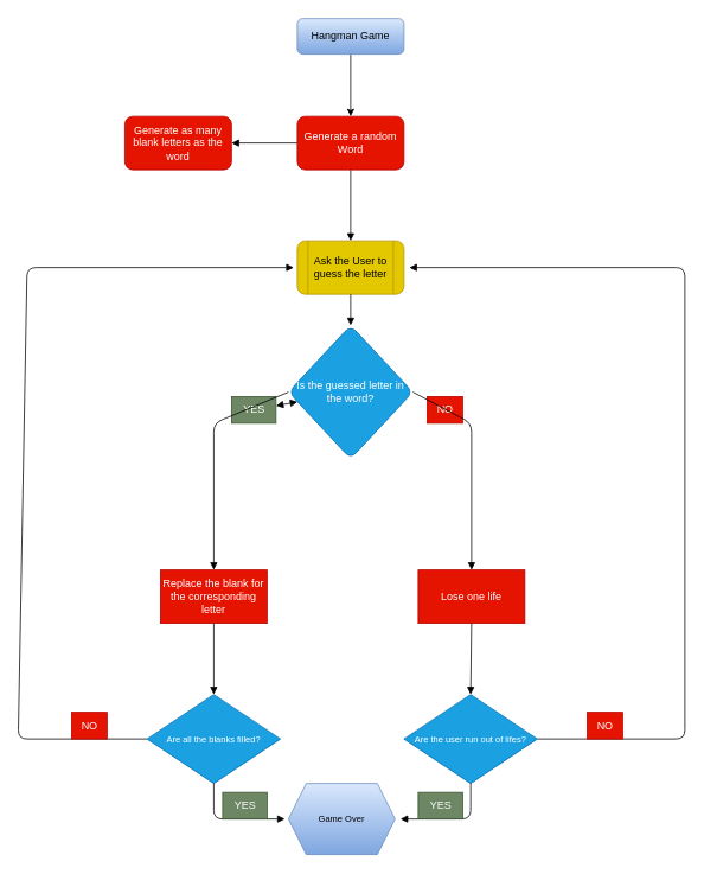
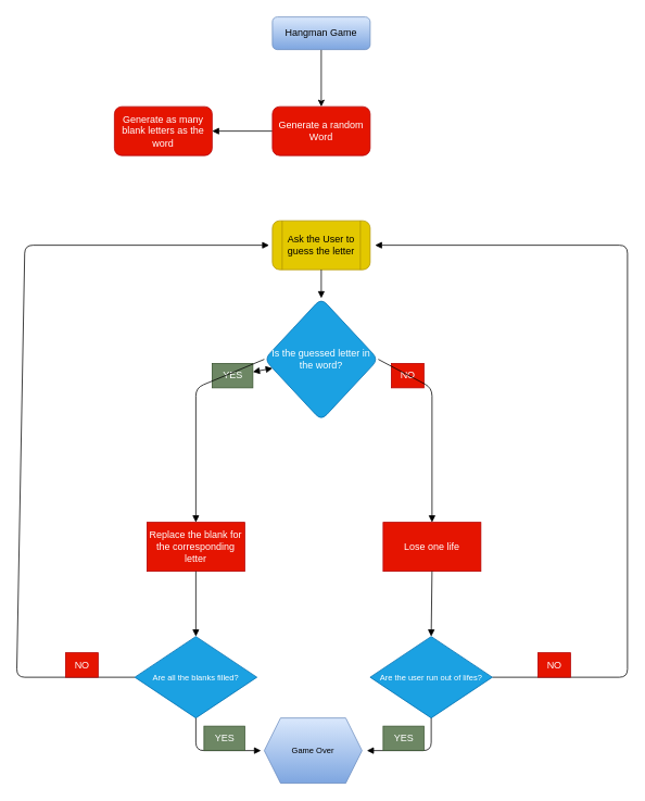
  <mxCell id="0" />
  <mxCell id="1" parent="0" />
  <mxCell id="2" value="" style="edgeStyle=orthogonalEdgeStyle;rounded=0;orthogonalLoop=1;jettySize=auto;html=1;" edge="1" parent="1" source="3" target="6"><mxGeometry relative="1" as="geometry" /></mxCell>
  <mxCell id="3" value="Hangman Game" style="rounded=1;whiteSpace=wrap;html=1;fontSize=12;glass=0;strokeWidth=1;shadow=0;fillColor=#dae8fc;strokeColor=#6c8ebf;gradientColor=#7ea6e0;" parent="1" vertex="1"><mxGeometry x="334" y="20" width="120" height="40" as="geometry" /></mxCell>
  <mxCell id="4" value="" style="edgeStyle=orthogonalEdgeStyle;rounded=0;orthogonalLoop=1;jettySize=auto;html=1;strokeColor=default;endArrow=block;endFill=1;" edge="1" parent="1" source="6" target="7"><mxGeometry relative="1" as="geometry" /></mxCell>
- <mxCell id="5" value="" style="edgeStyle=orthogonalEdgeStyle;rounded=0;orthogonalLoop=1;jettySize=auto;html=1;strokeColor=default;endArrow=block;endFill=1;" edge="1" parent="1" source="6" target="8"><mxGeometry relative="1" as="geometry" /></mxCell>
  <mxCell id="6" value="Generate a random Word" style="rounded=1;whiteSpace=wrap;html=1;glass=0;strokeWidth=1;shadow=0;fillColor=#e51400;fontColor=#ffffff;strokeColor=#B20000;" vertex="1" parent="1"><mxGeometry x="334" y="130" width="120" height="60" as="geometry" /></mxCell>
  <mxCell id="7" value="Generate as many blank letters as the word" style="rounded=1;whiteSpace=wrap;html=1;glass=0;strokeWidth=1;shadow=0;fillColor=#e51400;fontColor=#ffffff;strokeColor=#B20000;" vertex="1" parent="1"><mxGeometry x="140" y="130" width="120" height="60" as="geometry" /></mxCell>
  <mxCell id="8" value="Ask the User to guess the letter" style="shape=process;whiteSpace=wrap;html=1;backgroundOutline=1;fillColor=#e3c800;strokeColor=#B09500;rounded=1;glass=0;strokeWidth=1;shadow=0;fontColor=#000000;" vertex="1" parent="1"><mxGeometry x="334" y="270" width="120" height="60" as="geometry" /></mxCell>
  <mxCell id="9" style="edgeStyle=none;orthogonalLoop=1;jettySize=auto;html=1;exitX=0.5;exitY=0;exitDx=0;exitDy=0;entryX=0.5;entryY=1;entryDx=0;entryDy=0;strokeColor=default;fontSize=10;startArrow=block;startFill=1;endArrow=none;endFill=0;" edge="1" parent="1" source="11" target="8"><mxGeometry relative="1" as="geometry" /></mxCell>
  <mxCell id="10" value="" style="edgeStyle=none;orthogonalLoop=1;jettySize=auto;html=1;strokeColor=default;fontSize=10;startArrow=block;startFill=1;endArrow=block;endFill=1;" edge="1" parent="1" source="11" target="13"><mxGeometry relative="1" as="geometry" /></mxCell>
  <mxCell id="11" value="Is the guessed letter in the word?" style="rhombus;whiteSpace=wrap;html=1;fillColor=#1ba1e2;strokeColor=#006EAF;rounded=1;glass=0;strokeWidth=1;shadow=0;fontColor=#ffffff;" vertex="1" parent="1"><mxGeometry x="324" y="365" width="140" height="150" as="geometry" /></mxCell>
  <mxCell id="12" value="NO" style="text;html=1;align=center;verticalAlign=middle;resizable=0;points=[];autosize=1;strokeColor=#B20000;fillColor=#e51400;fontColor=#ffffff;" vertex="1" parent="1"><mxGeometry x="480" y="445" width="40" height="30" as="geometry" /></mxCell>
  <mxCell id="13" value="YES" style="text;html=1;align=center;verticalAlign=middle;resizable=0;points=[];autosize=1;strokeColor=#3A5431;fillColor=#6d8764;fontColor=#ffffff;" vertex="1" parent="1"><mxGeometry x="260" y="445" width="50" height="30" as="geometry" /></mxCell>
  <mxCell id="14" style="edgeStyle=none;orthogonalLoop=1;jettySize=auto;html=1;exitX=0.5;exitY=0;exitDx=0;exitDy=0;entryX=0;entryY=0.5;entryDx=0;entryDy=0;strokeColor=default;fontSize=10;startArrow=block;startFill=1;endArrow=none;endFill=0;" edge="1" parent="1" source="15" target="11"><mxGeometry relative="1" as="geometry"><Array as="points"><mxPoint x="240" y="475" /></Array></mxGeometry></mxCell>
  <mxCell id="15" value="Replace the blank for the corresponding letter" style="rounded=0;whiteSpace=wrap;html=1;labelBackgroundColor=none;strokeColor=#B20000;fillColor=#e51400;fontColor=#ffffff;" vertex="1" parent="1"><mxGeometry x="180" y="640" width="120" height="60" as="geometry" /></mxCell>
  <mxCell id="16" style="edgeStyle=none;orthogonalLoop=1;jettySize=auto;html=1;exitX=0.5;exitY=0;exitDx=0;exitDy=0;entryX=1;entryY=0.5;entryDx=0;entryDy=0;strokeColor=default;fontSize=10;startArrow=block;startFill=1;endArrow=none;endFill=0;" edge="1" parent="1" source="17" target="11"><mxGeometry relative="1" as="geometry"><Array as="points"><mxPoint x="530" y="475" /></Array></mxGeometry></mxCell>
  <mxCell id="17" value="Lose one life" style="rounded=0;whiteSpace=wrap;html=1;labelBackgroundColor=none;strokeColor=#B20000;fillColor=#e51400;fontColor=#ffffff;" vertex="1" parent="1"><mxGeometry x="470" y="640" width="120" height="60" as="geometry" /></mxCell>
  <mxCell id="18" value="" style="orthogonalLoop=1;jettySize=auto;html=1;strokeColor=default;fontSize=10;endArrow=block;endFill=1;" edge="1" parent="1" source="20"><mxGeometry relative="1" as="geometry"><mxPoint x="460" y="300" as="targetPoint" /><Array as="points"><mxPoint x="770" y="830" /><mxPoint x="770" y="300" /></Array></mxGeometry></mxCell>
  <mxCell id="19" style="edgeStyle=none;orthogonalLoop=1;jettySize=auto;html=1;exitX=0.5;exitY=0;exitDx=0;exitDy=0;entryX=0.5;entryY=1;entryDx=0;entryDy=0;strokeColor=default;fontSize=10;startArrow=block;startFill=1;endArrow=none;endFill=0;" edge="1" parent="1" source="20" target="17"><mxGeometry relative="1" as="geometry" /></mxCell>
  <mxCell id="20" value="&lt;div style=&quot;&quot;&gt;&lt;span style=&quot;background-color: initial;&quot;&gt;&lt;font style=&quot;font-size: 10px;&quot;&gt;Are the user run out of lifes?&lt;/font&gt;&lt;/span&gt;&lt;/div&gt;" style="rhombus;whiteSpace=wrap;html=1;rounded=0;labelBackgroundColor=none;align=center;fillColor=#1ba1e2;fontColor=#ffffff;strokeColor=#006EAF;" vertex="1" parent="1"><mxGeometry x="454" y="780" width="150" height="100" as="geometry" /></mxCell>
  <mxCell id="21" value="" style="edgeStyle=none;orthogonalLoop=1;jettySize=auto;html=1;strokeColor=default;fontSize=10;endArrow=none;endFill=0;startArrow=block;startFill=1;" edge="1" parent="1" source="23" target="15"><mxGeometry relative="1" as="geometry" /></mxCell>
  <mxCell id="22" value="" style="edgeStyle=none;orthogonalLoop=1;jettySize=auto;html=1;strokeColor=default;fontSize=10;endArrow=block;endFill=1;exitX=0;exitY=0.5;exitDx=0;exitDy=0;" edge="1" parent="1" source="23"><mxGeometry relative="1" as="geometry"><mxPoint x="20" y="840" as="sourcePoint" /><mxPoint x="330" y="300" as="targetPoint" /><Array as="points"><mxPoint x="20" y="830" /><mxPoint x="30" y="300" /></Array></mxGeometry></mxCell>
  <mxCell id="23" value="&lt;div style=&quot;&quot;&gt;&lt;span style=&quot;background-color: initial;&quot;&gt;&lt;font style=&quot;font-size: 10px;&quot;&gt;Are all the blanks filled?&lt;/font&gt;&lt;/span&gt;&lt;/div&gt;" style="rhombus;whiteSpace=wrap;html=1;rounded=0;labelBackgroundColor=none;align=center;fillColor=#1ba1e2;fontColor=#ffffff;strokeColor=#006EAF;" vertex="1" parent="1"><mxGeometry x="165" y="780" width="150" height="100" as="geometry" /></mxCell>
  <mxCell id="24" value="NO" style="text;html=1;align=center;verticalAlign=middle;resizable=0;points=[];autosize=1;strokeColor=#B20000;fillColor=#e51400;fontColor=#ffffff;" vertex="1" parent="1"><mxGeometry x="660" y="800" width="40" height="30" as="geometry" /></mxCell>
  <mxCell id="25" value="NO" style="text;html=1;align=center;verticalAlign=middle;resizable=0;points=[];autosize=1;strokeColor=#B20000;fillColor=#e51400;fontColor=#ffffff;" vertex="1" parent="1"><mxGeometry x="80" y="800" width="40" height="30" as="geometry" /></mxCell>
  <mxCell id="26" style="edgeStyle=none;orthogonalLoop=1;jettySize=auto;html=1;entryX=0.5;entryY=1;entryDx=0;entryDy=0;strokeColor=default;fontSize=10;endArrow=none;endFill=0;startArrow=block;startFill=1;" edge="1" parent="1" target="23"><mxGeometry relative="1" as="geometry"><mxPoint x="320" y="920" as="sourcePoint" /><Array as="points"><mxPoint x="240" y="920" /></Array></mxGeometry></mxCell>
  <mxCell id="27" style="edgeStyle=none;orthogonalLoop=1;jettySize=auto;html=1;entryX=0.5;entryY=1;entryDx=0;entryDy=0;strokeColor=default;fontSize=10;startArrow=block;startFill=1;endArrow=none;endFill=0;" edge="1" parent="1" target="20"><mxGeometry relative="1" as="geometry"><mxPoint x="450" y="920" as="sourcePoint" /><Array as="points"><mxPoint x="529" y="920" /></Array></mxGeometry></mxCell>
  <mxCell id="28" value="Game Over" style="shape=hexagon;perimeter=hexagonPerimeter2;whiteSpace=wrap;html=1;fixedSize=1;labelBackgroundColor=none;strokeColor=#6c8ebf;fontSize=10;fillColor=#dae8fc;gradientColor=#7ea6e0;" vertex="1" parent="1"><mxGeometry x="324" y="880" width="120" height="80" as="geometry" /></mxCell>
  <mxCell id="29" value="YES" style="text;html=1;align=center;verticalAlign=middle;resizable=0;points=[];autosize=1;strokeColor=#3A5431;fillColor=#6d8764;fontColor=#ffffff;" vertex="1" parent="1"><mxGeometry x="250" y="890" width="50" height="30" as="geometry" /></mxCell>
  <mxCell id="30" value="YES" style="text;html=1;align=center;verticalAlign=middle;resizable=0;points=[];autosize=1;strokeColor=#3A5431;fillColor=#6d8764;fontColor=#ffffff;" vertex="1" parent="1"><mxGeometry x="470" y="890" width="50" height="30" as="geometry" /></mxCell>
